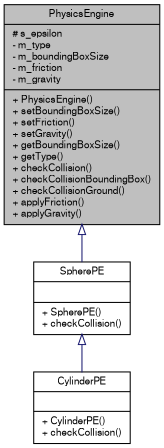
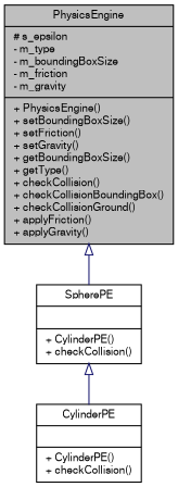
  digraph {
    node [color=black fillcolor=white fontname=FreeSans fontsize=10 shape=record style=filled]
    edge [arrowtail=onormal color=midnightblue dir=back fontname=FreeSans fontsize=10 labelfontname=FreeSans labelfontsize=10 style=solid]
    n1 [fillcolor=grey75 fontcolor=black height=0.2 label="{PhysicsEngine\n|# s_epsilon\l- m_type\l- m_boundingBoxSize\l- m_friction\l- m_gravity\l|+ PhysicsEngine()\l+ setBoundingBoxSize()\l+ setFriction()\l+ setGravity()\l+ getBoundingBoxSize()\l+ getType()\l+ checkCollision()\l+ checkCollisionBoundingBox()\l+ checkCollisionGround()\l+ applyFriction()\l+ applyGravity()\l}" width=0.4]
-   n2 [height=0.2 label="{SpherePE\n||+ SpherePE()\l+ checkCollision()\l}" width=0.4]
+   n2 [height=0.2 label="{SpherePE\n||+ CylinderPE()\l+ checkCollision()\l}" width=0.4]
    n3 [height=0.2 label="{CylinderPE\n||+ CylinderPE()\l+ checkCollision()\l}" width=0.4]
    n1 -> n2
    n2 -> n3
  }
